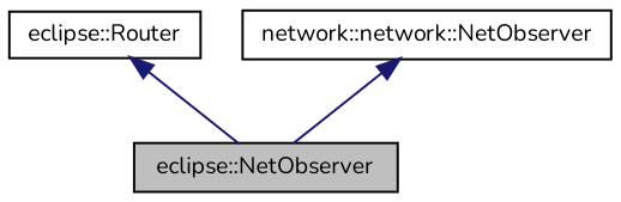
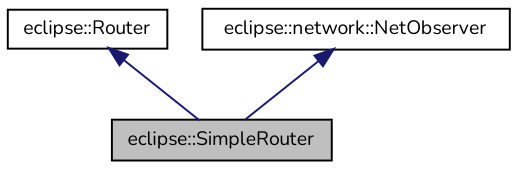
  digraph {
    fontname=Nunito
    node [color=black fillcolor=white fontname=Nunito fontsize=10 shape=record style=filled]
    edge [color=midnightblue dir=back fontname=Nunito fontsize=10 labelfontname=Helvetica labelfontsize=10 style=solid]
-   n1 [fillcolor=grey75 fontcolor=black height=0.2 label="eclipse::NetObserver" width=0.4]
+   n1 [fillcolor=grey75 fontcolor=black height=0.2 label="eclipse::SimpleRouter" width=0.4]
    n2 [height=0.2 label="eclipse::Router" width=0.4]
-   n3 [height=0.2 label="network::network::NetObserver" width=0.4]
+   n3 [height=0.2 label="eclipse::network::NetObserver" width=0.4]
    n2 -> n1
    n3 -> n1
  }
